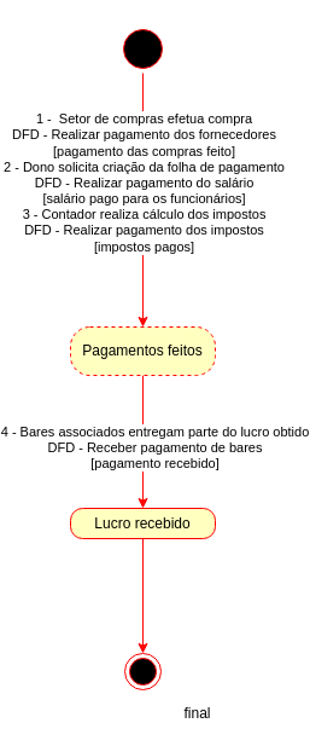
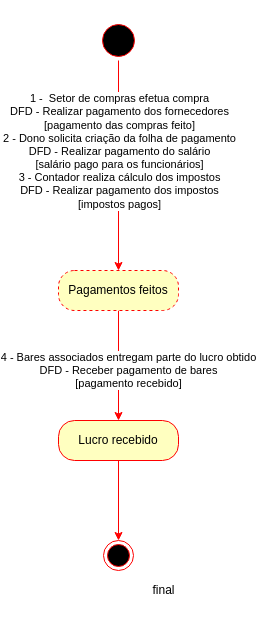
  <mxCell id="0" />
  <mxCell id="1" parent="0" />
  <mxCell id="2" value="" style="ellipse;html=1;shape=endState;fillColor=#000000;strokeColor=#ff0000;" parent="1" vertex="1"><mxGeometry x="65" y="540" width="30" height="30" as="geometry" /></mxCell>
  <mxCell id="3" style="edgeStyle=orthogonalEdgeStyle;rounded=0;orthogonalLoop=1;jettySize=auto;html=1;exitX=0.5;exitY=1;exitDx=0;exitDy=0;entryX=0.5;entryY=0;entryDx=0;entryDy=0;strokeColor=#FF0000;" parent="1" source="5" target="9" edge="1"><mxGeometry relative="1" as="geometry" /></mxCell>
  <mxCell id="4" value="&lt;div&gt;1 -&amp;nbsp; Setor de compras efetua compra&lt;/div&gt;&lt;div&gt;DFD - Realizar pagamento dos fornecedores&lt;/div&gt;&lt;div&gt;[pagamento das compras feito]&lt;/div&gt;&lt;div&gt;2 - Dono solicita criação da folha de pagamento&lt;/div&gt;&lt;div&gt;DFD - Realizar pagamento do salário&lt;/div&gt;&lt;div&gt;[salário pago para os funcionários]&lt;/div&gt;&lt;div&gt;3 - Contador realiza cálculo dos impostos&lt;/div&gt;&lt;div&gt;DFD - Realizar pagamento dos impostos&lt;/div&gt;&lt;div&gt;[impostos pagos]&lt;/div&gt;" style="edgeLabel;html=1;align=center;verticalAlign=middle;resizable=0;points=[];" parent="3" vertex="1" connectable="0"><mxGeometry x="-0.2" relative="1" as="geometry"><mxPoint y="6" as="offset" /></mxGeometry></mxCell>
  <mxCell id="5" value="" style="ellipse;html=1;shape=startState;fillColor=#000000;strokeColor=#ff0000;" parent="1" vertex="1"><mxGeometry x="60" y="20" width="40" height="40" as="geometry" /></mxCell>
  <mxCell id="6" style="edgeStyle=orthogonalEdgeStyle;rounded=0;orthogonalLoop=1;jettySize=auto;html=1;exitX=0.5;exitY=1;exitDx=0;exitDy=0;strokeColor=#FF0000;" parent="1" source="7" target="2" edge="1"><mxGeometry relative="1" as="geometry" /></mxCell>
- <mxCell id="7" value="Lucro recebido" style="rounded=1;whiteSpace=wrap;html=1;arcSize=40;fontColor=#000000;fillColor=#ffffc0;strokeColor=#ff0000;" parent="1" vertex="1"><mxGeometry x="20" y="420" width="120" height="25" as="geometry" /></mxCell>
+ <mxCell id="7" value="Lucro recebido" style="rounded=1;whiteSpace=wrap;html=1;arcSize=40;fontColor=#000000;fillColor=#ffffc0;strokeColor=#ff0000;" parent="1" vertex="1"><mxGeometry x="20" y="420" width="120" height="40" as="geometry" /></mxCell>
  <mxCell id="8" value="4 - Bares associados entregam parte do lucro obtido&lt;br&gt;DFD - Receber pagamento de bares&lt;br&gt;[pagamento recebido]" style="edgeStyle=orthogonalEdgeStyle;rounded=0;orthogonalLoop=1;jettySize=auto;html=1;exitX=0.5;exitY=1;exitDx=0;exitDy=0;strokeColor=#FF0000;" parent="1" source="9" target="7" edge="1"><mxGeometry x="0.091" y="10" relative="1" as="geometry"><Array as="points"><mxPoint x="80" y="360" /><mxPoint x="80" y="360" /></Array><mxPoint as="offset" /></mxGeometry></mxCell>
  <mxCell id="9" value="Pagamentos feitos" style="rounded=1;whiteSpace=wrap;html=1;arcSize=40;fontColor=#000000;fillColor=#ffffc0;strokeColor=#ff0000;dashed=1;" parent="1" vertex="1"><mxGeometry x="20" y="270" width="120" height="40" as="geometry" /></mxCell>
  <mxCell id="10" value="final" style="text;html=1;align=center;verticalAlign=middle;resizable=0;points=[];autosize=1;" parent="1" vertex="1"><mxGeometry x="105" y="580" width="40" height="20" as="geometry" /></mxCell>
